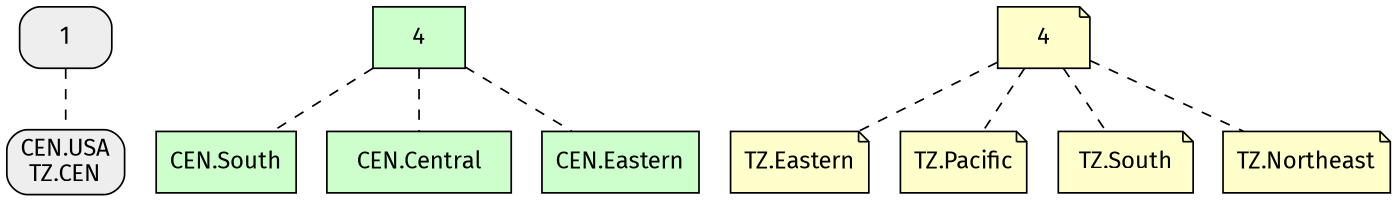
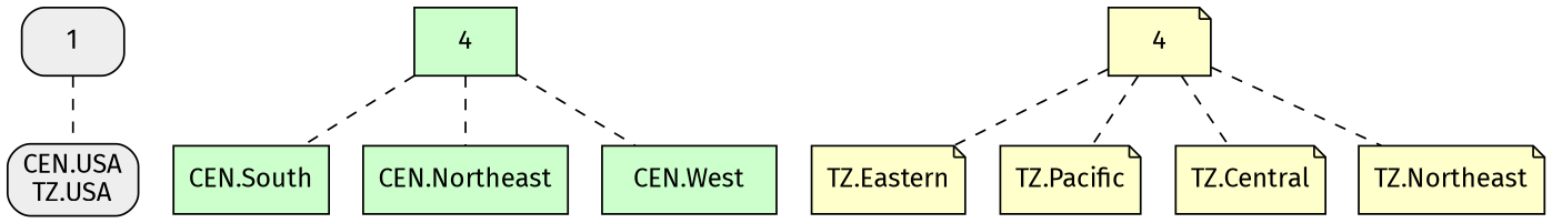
  graph {
    fontname="Fira Sans"
    rankdir=TB
    node [fillcolor="#FFFFCC" fontname="Fira Sans" shape=box style=filled]
    edge [fontname="Fira Sans" style=dashed]
    n1 [fillcolor="#EEEEEE" label=1 style="filled,rounded"]
-   n2 [fillcolor="#EEEEEE" label="CEN.USA\nTZ.CEN" style="filled,rounded"]
+   n2 [fillcolor="#EEEEEE" label="CEN.USA\nTZ.USA" style="filled,rounded"]
    n3 [fillcolor="#CCFFCC" label=4]
    n4 [fillcolor="#CCFFCC" label="CEN.South"]
-   n5 [fillcolor="#CCFFCC" label="CEN.Central"]
-   n6 [fillcolor="#CCFFCC" label="CEN.Eastern"]
+   n5 [fillcolor="#CCFFCC" label="CEN.Northeast"]
+   n6 [fillcolor="#CCFFCC" label="CEN.West"]
    n7 [label=4 shape=note]
    n8 [label="TZ.Eastern" shape=note]
    n9 [label="TZ.Pacific" shape=note]
-   n10 [label="TZ.South" shape=note]
+   n10 [label="TZ.Central" shape=note]
    n11 [label="TZ.Northeast" shape=note]
    n1 -- n2
    n3 -- n4
    n3 -- n5
    n3 -- n6
    n7 -- n8
    n7 -- n9
    n7 -- n10
    n7 -- n11
  }
